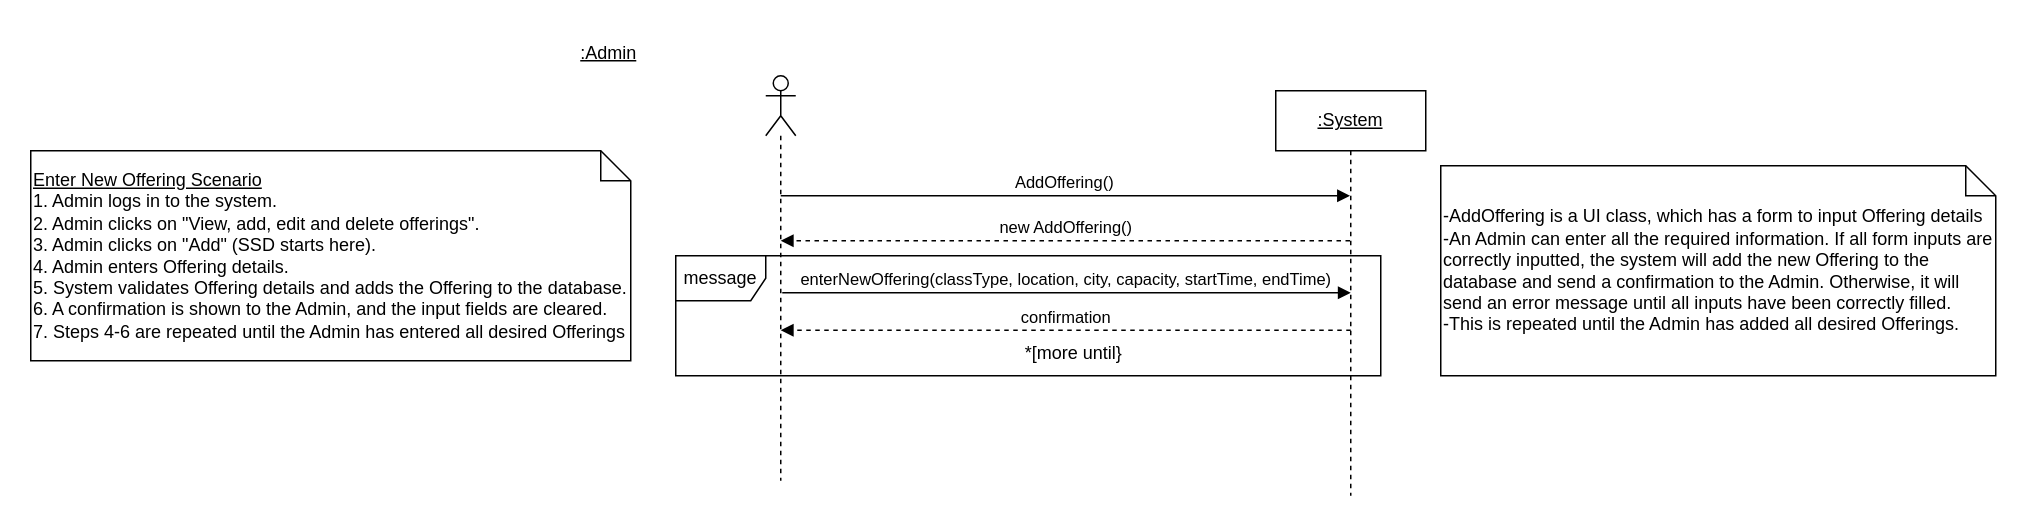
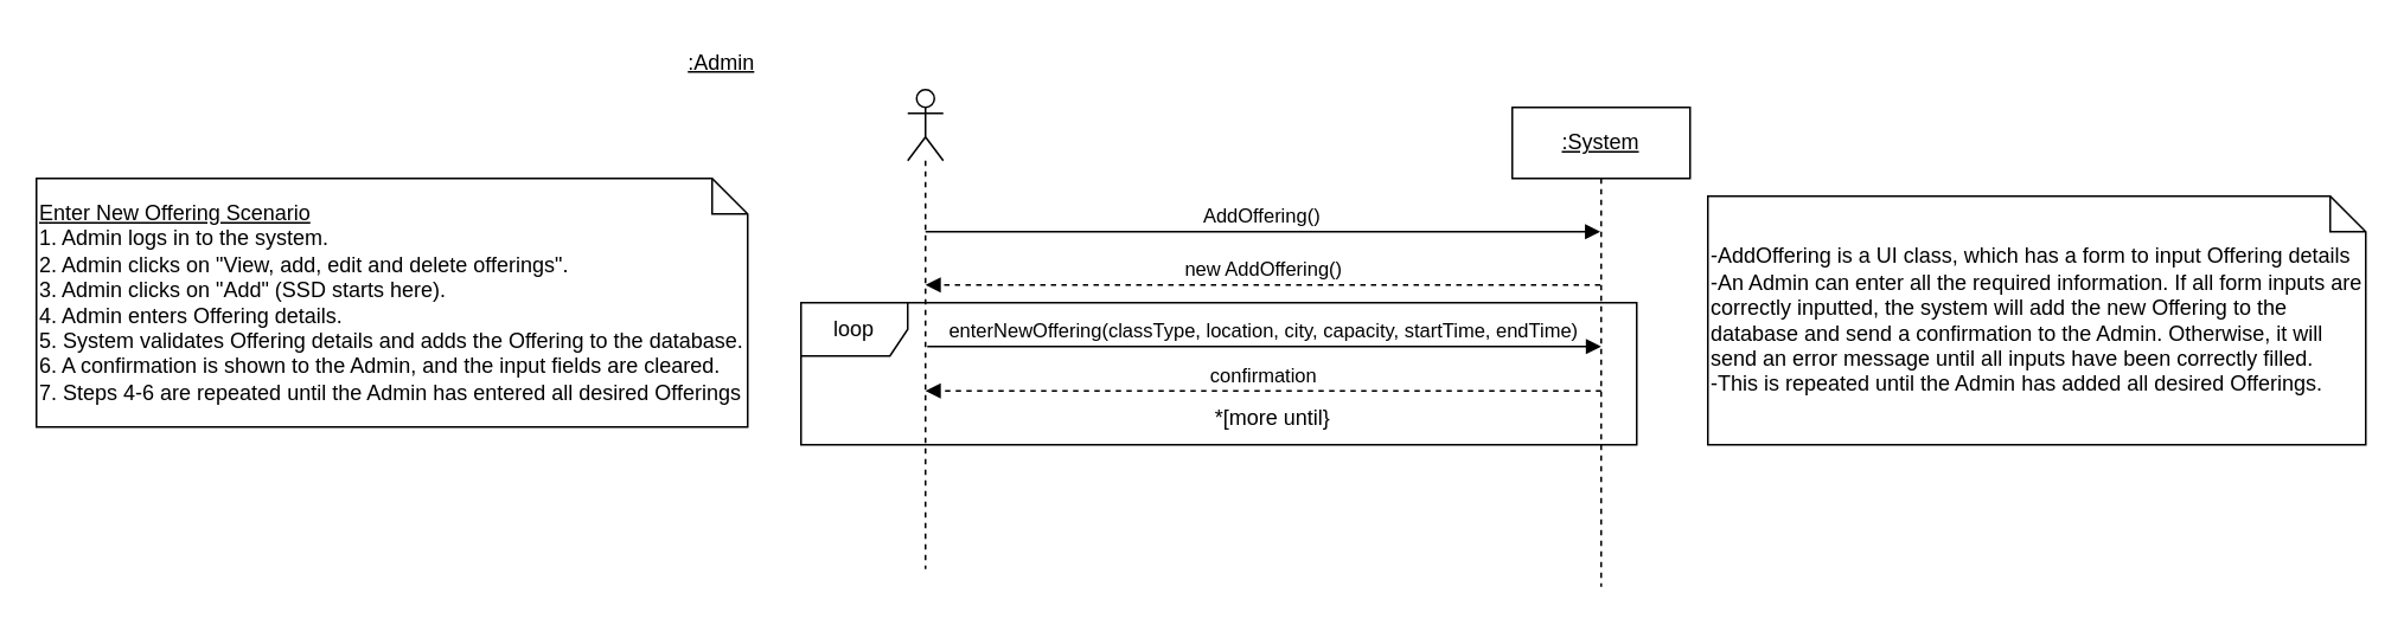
  <mxCell id="0" />
  <mxCell id="1" parent="0" />
  <mxCell id="2" value="" style="shape=umlLifeline;perimeter=lifelinePerimeter;whiteSpace=wrap;html=1;container=1;dropTarget=0;collapsible=0;recursiveResize=0;outlineConnect=0;portConstraint=eastwest;newEdgeStyle={&quot;curved&quot;:0,&quot;rounded&quot;:0};participant=umlActor;" parent="1" vertex="1"><mxGeometry x="510" y="50" width="20" height="270" as="geometry" /></mxCell>
  <mxCell id="3" value="&lt;u&gt;:Admin&lt;/u&gt;" style="text;html=1;align=center;verticalAlign=middle;resizable=0;points=[];autosize=1;strokeColor=none;fillColor=none;" parent="1" vertex="1"><mxGeometry x="375" y="20" width="60" height="30" as="geometry" /></mxCell>
  <mxCell id="4" value="&lt;u&gt;:System&lt;/u&gt;" style="shape=umlLifeline;perimeter=lifelinePerimeter;whiteSpace=wrap;html=1;container=1;dropTarget=0;collapsible=0;recursiveResize=0;outlineConnect=0;portConstraint=eastwest;newEdgeStyle={&quot;curved&quot;:0,&quot;rounded&quot;:0};" parent="1" vertex="1"><mxGeometry x="850" y="60" width="100" height="270" as="geometry" /></mxCell>
  <mxCell id="5" value="AddOffering()" style="html=1;verticalAlign=bottom;endArrow=block;edgeStyle=elbowEdgeStyle;elbow=vertical;curved=0;rounded=0;" parent="1" target="4" edge="1"><mxGeometry x="-0.002" relative="1" as="geometry"><mxPoint x="519.999" y="130" as="sourcePoint" /><Array as="points"><mxPoint x="610.07" y="130" /></Array><mxPoint x="804.57" y="130" as="targetPoint" /><mxPoint as="offset" /></mxGeometry></mxCell>
  <mxCell id="6" value="new AddOffering()" style="html=1;verticalAlign=bottom;endArrow=block;edgeStyle=elbowEdgeStyle;elbow=vertical;curved=0;rounded=0;dashed=1;" parent="1" source="4" edge="1"><mxGeometry relative="1" as="geometry"><mxPoint x="890" y="160" as="sourcePoint" /><Array as="points"><mxPoint x="610.07" y="160" /></Array><mxPoint x="519.999" y="160" as="targetPoint" /><mxPoint as="offset" /></mxGeometry></mxCell>
  <mxCell id="7" value="&lt;div&gt;-AddOffering is a UI class, which has a form to input Offering details&lt;/div&gt;&lt;div&gt;-An Admin can enter all the required information. If all form inputs are correctly inputted, the system will add the new Offering to the database and send a confirmation to the Admin. Otherwise, it will send an error message until all inputs have been correctly filled.&lt;/div&gt;&lt;div&gt;-This is repeated until the Admin has added all desired Offerings.&lt;/div&gt;" style="shape=note;size=20;whiteSpace=wrap;html=1;align=left;" parent="1" vertex="1"><mxGeometry x="960" y="110" width="370" height="140" as="geometry" /></mxCell>
  <mxCell id="8" value="enterNewOffering(classType, location, city, capacity, startTime, endTime)" style="html=1;verticalAlign=bottom;endArrow=block;edgeStyle=elbowEdgeStyle;elbow=vertical;curved=0;rounded=0;" parent="1" edge="1"><mxGeometry x="-0.003" relative="1" as="geometry"><mxPoint x="520.999" y="194.66" as="sourcePoint" /><Array as="points"><mxPoint x="611.07" y="194.66" /></Array><mxPoint x="900" y="194.66" as="targetPoint" /><mxPoint as="offset" /></mxGeometry></mxCell>
  <mxCell id="9" value="confirmation" style="html=1;verticalAlign=bottom;endArrow=block;edgeStyle=elbowEdgeStyle;elbow=vertical;curved=0;rounded=0;dashed=1;" parent="1" edge="1"><mxGeometry relative="1" as="geometry"><mxPoint x="900" y="219.66" as="sourcePoint" /><Array as="points"><mxPoint x="610.07" y="219.66" /></Array><mxPoint x="519.999" y="219.66" as="targetPoint" /><mxPoint as="offset" /></mxGeometry></mxCell>
- <mxCell id="10" value="message" style="shape=umlFrame;whiteSpace=wrap;html=1;pointerEvents=0;" parent="1" vertex="1"><mxGeometry x="450" y="170" width="470" height="80" as="geometry" /></mxCell>
+ <mxCell id="10" value="loop" style="shape=umlFrame;whiteSpace=wrap;html=1;pointerEvents=0;" parent="1" vertex="1"><mxGeometry x="450" y="170" width="470" height="80" as="geometry" /></mxCell>
  <mxCell id="11" value="*[more until}" style="text;html=1;align=center;verticalAlign=middle;resizable=0;points=[];autosize=1;strokeColor=none;fillColor=none;" parent="1" vertex="1"><mxGeometry x="660" y="220" width="110" height="30" as="geometry" /></mxCell>
  <mxCell id="12" value="&lt;u&gt;Enter New Offering Scenario&lt;/u&gt;&lt;div&gt;1. Admin logs in to the system.&lt;/div&gt;&lt;div&gt;2. Admin clicks on &quot;View, add, edit and delete offerings&quot;.&lt;/div&gt;&lt;div&gt;3. Admin clicks on &quot;Add&quot; (SSD starts here).&lt;/div&gt;&lt;div&gt;4. Admin enters Offering details.&lt;/div&gt;&lt;div&gt;5. System validates Offering details and adds the Offering to the database.&lt;/div&gt;&lt;div&gt;6. A confirmation is shown to the Admin, and the input fields are cleared.&lt;/div&gt;&lt;div&gt;7. Steps 4-6 are repeated until the Admin has entered all desired Offerings&lt;/div&gt;" style="shape=note;size=20;whiteSpace=wrap;html=1;align=left;" vertex="1" parent="1"><mxGeometry x="20" y="100" width="400" height="140" as="geometry" /></mxCell>
